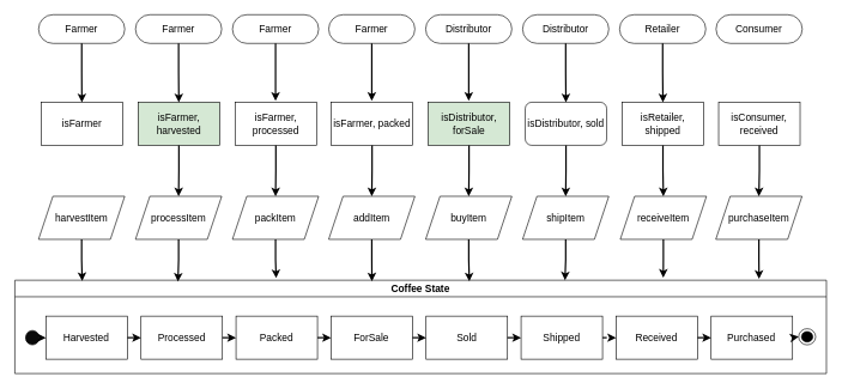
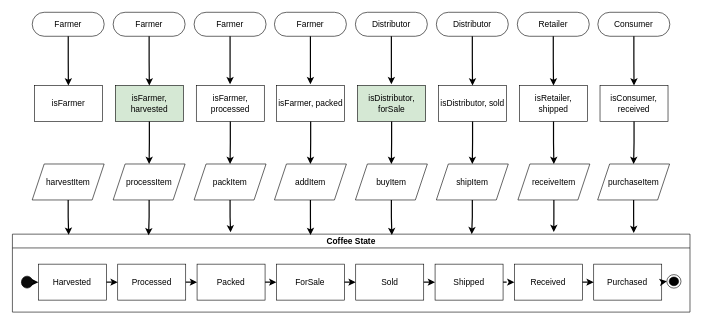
  <mxCell id="0" />
  <mxCell id="1" parent="0" />
  <mxCell id="2" value="Coffee State" style="swimlane;fillColor=none;fontSize=14;" parent="1" vertex="1"><mxGeometry x="20" y="390" width="1130" height="130" as="geometry"><mxRectangle x="20" y="710" width="110" height="23" as="alternateBounds" /></mxGeometry></mxCell>
  <mxCell id="3" value="" style="group" parent="2" vertex="1" connectable="0"><mxGeometry x="15" y="50" width="1100" height="60" as="geometry" /></mxCell>
  <mxCell id="4" value="ForSale" style="rounded=0;whiteSpace=wrap;html=1;fontSize=14;" parent="3" vertex="1"><mxGeometry x="425.258" width="113.402" height="60" as="geometry" /></mxCell>
  <mxCell id="5" value="Sold" style="rounded=0;whiteSpace=wrap;html=1;fontSize=14;" parent="3" vertex="1"><mxGeometry x="557.56" width="113.402" height="60" as="geometry" /></mxCell>
  <mxCell id="6" value="Shipped" style="rounded=0;whiteSpace=wrap;html=1;fontSize=14;" parent="3" vertex="1"><mxGeometry x="689.863" width="113.402" height="60" as="geometry" /></mxCell>
  <mxCell id="7" value="Received" style="rounded=0;whiteSpace=wrap;html=1;fontSize=14;" parent="3" vertex="1"><mxGeometry x="822.165" width="113.402" height="60" as="geometry" /></mxCell>
  <mxCell id="8" value="Purchased" style="rounded=0;whiteSpace=wrap;html=1;fontSize=14;" parent="3" vertex="1"><mxGeometry x="954.467" width="113.402" height="60" as="geometry" /></mxCell>
  <mxCell id="9" value="Packed" style="rounded=0;whiteSpace=wrap;html=1;fontSize=14;" parent="3" vertex="1"><mxGeometry x="292.955" width="113.402" height="60" as="geometry" /></mxCell>
  <mxCell id="10" value="Processed" style="rounded=0;whiteSpace=wrap;html=1;fontSize=14;" parent="3" vertex="1"><mxGeometry x="160.653" width="113.402" height="60" as="geometry" /></mxCell>
  <mxCell id="11" value="Harvested" style="rounded=0;whiteSpace=wrap;html=1;fontSize=14;" parent="3" vertex="1"><mxGeometry x="28.351" width="113.402" height="60" as="geometry" /></mxCell>
  <mxCell id="12" value="" style="endArrow=classic;html=1;strokeWidth=2;fontSize=14;exitX=1;exitY=0.5;exitDx=0;exitDy=0;entryX=0;entryY=0.5;entryDx=0;entryDy=0;" parent="3" source="11" target="10" edge="1"><mxGeometry width="50" height="50" relative="1" as="geometry"><mxPoint x="472.509" y="-230" as="sourcePoint" /><mxPoint x="519.759" y="-280" as="targetPoint" /></mxGeometry></mxCell>
  <mxCell id="13" value="" style="endArrow=classic;html=1;strokeWidth=2;fontSize=14;entryX=0;entryY=0.5;entryDx=0;entryDy=0;" parent="3" target="9" edge="1"><mxGeometry width="50" height="50" relative="1" as="geometry"><mxPoint x="274.055" y="30" as="sourcePoint" /><mxPoint x="170.103" y="40" as="targetPoint" /></mxGeometry></mxCell>
  <mxCell id="14" value="" style="endArrow=classic;html=1;strokeWidth=2;fontSize=14;exitX=1;exitY=0.5;exitDx=0;exitDy=0;entryX=0;entryY=0.5;entryDx=0;entryDy=0;" parent="3" source="7" target="8" edge="1"><mxGeometry width="50" height="50" relative="1" as="geometry"><mxPoint x="274.055" y="-340" as="sourcePoint" /><mxPoint x="463.058" y="-390" as="targetPoint" /></mxGeometry></mxCell>
  <mxCell id="15" value="" style="endArrow=classic;html=1;strokeWidth=2;fontSize=14;exitX=1;exitY=0.5;exitDx=0;exitDy=0;entryX=0;entryY=0.5;entryDx=0;entryDy=0;dashed=1;" parent="3" source="6" target="7" edge="1"><mxGeometry width="50" height="50" relative="1" as="geometry"><mxPoint x="283.505" y="-330" as="sourcePoint" /><mxPoint x="472.509" y="-380" as="targetPoint" /></mxGeometry></mxCell>
  <mxCell id="16" value="" style="endArrow=classic;html=1;strokeWidth=2;fontSize=14;exitX=1;exitY=0.5;exitDx=0;exitDy=0;entryX=0;entryY=0.5;entryDx=0;entryDy=0;" parent="3" source="5" target="6" edge="1"><mxGeometry width="50" height="50" relative="1" as="geometry"><mxPoint x="292.955" y="-320" as="sourcePoint" /><mxPoint x="481.959" y="-370" as="targetPoint" /></mxGeometry></mxCell>
  <mxCell id="17" value="" style="endArrow=classic;html=1;strokeWidth=2;fontSize=14;exitX=1;exitY=0.5;exitDx=0;exitDy=0;entryX=0;entryY=0.5;entryDx=0;entryDy=0;" parent="3" source="4" target="5" edge="1"><mxGeometry width="50" height="50" relative="1" as="geometry"><mxPoint x="302.405" y="-310" as="sourcePoint" /><mxPoint x="491.409" y="-360" as="targetPoint" /></mxGeometry></mxCell>
  <mxCell id="18" value="" style="endArrow=classic;html=1;strokeWidth=2;fontSize=14;exitX=1;exitY=0.5;exitDx=0;exitDy=0;entryX=0;entryY=0.5;entryDx=0;entryDy=0;" parent="3" source="9" target="4" edge="1"><mxGeometry width="50" height="50" relative="1" as="geometry"><mxPoint x="311.856" y="-300" as="sourcePoint" /><mxPoint x="500.859" y="-350" as="targetPoint" /></mxGeometry></mxCell>
  <mxCell id="19" value="" style="shape=mxgraph.bpmn.shape;html=1;verticalLabelPosition=bottom;labelBackgroundColor=#ffffff;verticalAlign=top;align=center;perimeter=ellipsePerimeter;outlineConnect=0;outline=standard;symbol=general;fontSize=14;fillColor=#0A0A0A;" parent="3" vertex="1"><mxGeometry y="20" width="18.9" height="20" as="geometry" /></mxCell>
  <mxCell id="20" value="" style="ellipse;html=1;shape=endState;fillColor=#000000;fontSize=14;" parent="3" vertex="1"><mxGeometry x="1076.379" y="17.5" width="23.621" height="22.5" as="geometry" /></mxCell>
  <mxCell id="21" value="" style="endArrow=classic;html=1;strokeWidth=2;fontSize=14;exitX=1;exitY=0.5;exitDx=0;exitDy=0;" parent="3" source="19" edge="1"><mxGeometry width="50" height="50" relative="1" as="geometry"><mxPoint x="151.203" y="40" as="sourcePoint" /><mxPoint x="28.351" y="30" as="targetPoint" /></mxGeometry></mxCell>
  <mxCell id="22" value="" style="endArrow=classic;html=1;strokeWidth=2;fontSize=14;exitX=1;exitY=0.5;exitDx=0;exitDy=0;entryX=0;entryY=0.5;entryDx=0;entryDy=0;" parent="3" source="8" target="20" edge="1"><mxGeometry width="50" height="50" relative="1" as="geometry"><mxPoint x="160.653" y="50" as="sourcePoint" /><mxPoint x="179.553" y="50" as="targetPoint" /></mxGeometry></mxCell>
  <mxCell id="23" value="" style="group" parent="1" vertex="1" connectable="0"><mxGeometry x="53.05" y="20" width="1063.3" height="40" as="geometry" /></mxCell>
  <mxCell id="24" value="Farmer" style="rounded=1;whiteSpace=wrap;html=1;fontSize=14;arcSize=50;fillColor=#FFFFFF;" parent="23" vertex="1"><mxGeometry width="120" height="40" as="geometry" /></mxCell>
  <mxCell id="25" value="Farmer" style="rounded=1;whiteSpace=wrap;html=1;fontSize=14;arcSize=50;fillColor=#FFFFFF;" parent="23" vertex="1"><mxGeometry x="134.95" width="120" height="40" as="geometry" /></mxCell>
  <mxCell id="26" value="Farmer" style="rounded=1;whiteSpace=wrap;html=1;fontSize=14;arcSize=50;fillColor=#FFFFFF;" parent="23" vertex="1"><mxGeometry x="269.95" width="120" height="40" as="geometry" /></mxCell>
  <mxCell id="27" value="Farmer" style="rounded=1;whiteSpace=wrap;html=1;fontSize=14;arcSize=50;fillColor=#FFFFFF;" parent="23" vertex="1"><mxGeometry x="403.95" width="120" height="40" as="geometry" /></mxCell>
  <mxCell id="28" value="Distributor" style="rounded=1;whiteSpace=wrap;html=1;fontSize=14;arcSize=50;fillColor=#FFFFFF;" parent="23" vertex="1"><mxGeometry x="538.95" width="120" height="40" as="geometry" /></mxCell>
  <mxCell id="29" value="Distributor" style="rounded=1;whiteSpace=wrap;html=1;fontSize=14;arcSize=50;fillColor=#FFFFFF;" parent="23" vertex="1"><mxGeometry x="673.95" width="120" height="40" as="geometry" /></mxCell>
  <mxCell id="30" value="Retailer" style="rounded=1;whiteSpace=wrap;html=1;fontSize=14;arcSize=50;fillColor=#FFFFFF;" parent="23" vertex="1"><mxGeometry x="808.95" width="120" height="40" as="geometry" /></mxCell>
  <mxCell id="31" value="Consumer" style="rounded=1;whiteSpace=wrap;html=1;fontSize=14;arcSize=50;fillColor=#FFFFFF;" parent="23" vertex="1"><mxGeometry x="943.3" width="120" height="40" as="geometry" /></mxCell>
  <mxCell id="32" value="" style="group" parent="1" vertex="1" connectable="0"><mxGeometry x="56.651" y="142" width="1056.702" height="60" as="geometry" /></mxCell>
  <mxCell id="33" value="isFarmer" style="rounded=0;whiteSpace=wrap;html=1;fontSize=14;" parent="32" vertex="1"><mxGeometry width="113.402" height="60" as="geometry" /></mxCell>
  <mxCell id="34" value="isFarmer, harvested" style="rounded=0;whiteSpace=wrap;html=1;fontSize=14;fillColor=#d5e8d4;" parent="32" vertex="1"><mxGeometry x="134.999" width="113.402" height="60" as="geometry" /></mxCell>
  <mxCell id="35" value="isFarmer, processed" style="rounded=0;whiteSpace=wrap;html=1;fontSize=14;" parent="32" vertex="1"><mxGeometry x="269.999" width="113.402" height="60" as="geometry" /></mxCell>
  <mxCell id="36" value="isFarmer, packed" style="rounded=0;whiteSpace=wrap;html=1;fontSize=14;" parent="32" vertex="1"><mxGeometry x="403.999" width="113.402" height="60" as="geometry" /></mxCell>
  <mxCell id="37" value="isDistributor, forSale" style="rounded=0;whiteSpace=wrap;html=1;fontSize=14;fillColor=#d5e8d4;" parent="32" vertex="1"><mxGeometry x="538.999" width="113.402" height="60" as="geometry" /></mxCell>
- <mxCell id="38" value="isDistributor, sold" style="whiteSpace=wrap;html=1;fontSize=14;rounded=1;" parent="32" vertex="1"><mxGeometry x="673.999" width="113.402" height="60" as="geometry" /></mxCell>
+ <mxCell id="38" value="isDistributor, sold" style="rounded=0;whiteSpace=wrap;html=1;fontSize=14;" parent="32" vertex="1"><mxGeometry x="673.999" width="113.402" height="60" as="geometry" /></mxCell>
  <mxCell id="39" value="isRetailer, shipped" style="rounded=0;whiteSpace=wrap;html=1;fontSize=14;" parent="32" vertex="1"><mxGeometry x="808.999" width="113.402" height="60" as="geometry" /></mxCell>
  <mxCell id="40" value="isConsumer, received" style="rounded=0;whiteSpace=wrap;html=1;fontSize=14;" parent="32" vertex="1"><mxGeometry x="943.3" width="113.402" height="60" as="geometry" /></mxCell>
  <mxCell id="41" value="" style="group" parent="1" vertex="1" connectable="0"><mxGeometry x="60" y="273" width="1050" height="60" as="geometry" /></mxCell>
  <mxCell id="42" value="harvestItem" style="shape=parallelogram;perimeter=parallelogramPerimeter;whiteSpace=wrap;html=1;fixedSize=1;strokeColor=#000000;fillColor=none;fontSize=14;" parent="41" vertex="1"><mxGeometry x="-7" width="120" height="60" as="geometry" /></mxCell>
  <mxCell id="43" value="processItem" style="shape=parallelogram;perimeter=parallelogramPerimeter;whiteSpace=wrap;html=1;fixedSize=1;strokeColor=#000000;fillColor=none;fontSize=14;" parent="41" vertex="1"><mxGeometry x="128" width="120" height="60" as="geometry" /></mxCell>
  <mxCell id="44" value="packItem" style="shape=parallelogram;perimeter=parallelogramPerimeter;whiteSpace=wrap;html=1;fixedSize=1;strokeColor=#000000;fillColor=none;fontSize=14;" parent="41" vertex="1"><mxGeometry x="263" width="120" height="60" as="geometry" /></mxCell>
  <mxCell id="45" value="addItem" style="shape=parallelogram;perimeter=parallelogramPerimeter;whiteSpace=wrap;html=1;fixedSize=1;strokeColor=#000000;fillColor=none;fontSize=14;" parent="41" vertex="1"><mxGeometry x="397" width="120" height="60" as="geometry" /></mxCell>
  <mxCell id="46" value="buyItem" style="shape=parallelogram;perimeter=parallelogramPerimeter;whiteSpace=wrap;html=1;fixedSize=1;strokeColor=#000000;fillColor=none;fontSize=14;" parent="41" vertex="1"><mxGeometry x="532" width="120" height="60" as="geometry" /></mxCell>
  <mxCell id="47" value="shipItem" style="shape=parallelogram;perimeter=parallelogramPerimeter;whiteSpace=wrap;html=1;fixedSize=1;strokeColor=#000000;fillColor=none;fontSize=14;" parent="41" vertex="1"><mxGeometry x="667" width="120" height="60" as="geometry" /></mxCell>
  <mxCell id="48" value="receiveItem" style="shape=parallelogram;perimeter=parallelogramPerimeter;whiteSpace=wrap;html=1;fixedSize=1;strokeColor=#000000;fillColor=none;fontSize=14;" parent="41" vertex="1"><mxGeometry x="803" width="120" height="60" as="geometry" /></mxCell>
  <mxCell id="49" value="purchaseItem" style="shape=parallelogram;perimeter=parallelogramPerimeter;whiteSpace=wrap;html=1;fixedSize=1;strokeColor=#000000;fillColor=none;fontSize=14;" parent="41" vertex="1"><mxGeometry x="936" width="120" height="60" as="geometry" /></mxCell>
  <mxCell id="50" style="edgeStyle=orthogonalEdgeStyle;rounded=0;jumpSize=6;orthogonalLoop=1;jettySize=auto;html=1;entryX=0.5;entryY=0;entryDx=0;entryDy=0;strokeWidth=2;fontSize=14;" parent="1" source="24" target="33" edge="1"><mxGeometry relative="1" as="geometry" /></mxCell>
  <mxCell id="51" style="edgeStyle=orthogonalEdgeStyle;rounded=0;jumpSize=6;orthogonalLoop=1;jettySize=auto;html=1;entryX=0.5;entryY=0;entryDx=0;entryDy=0;strokeWidth=2;fontSize=14;" parent="1" source="25" target="34" edge="1"><mxGeometry relative="1" as="geometry" /></mxCell>
  <mxCell id="52" style="edgeStyle=orthogonalEdgeStyle;rounded=0;jumpSize=6;orthogonalLoop=1;jettySize=auto;html=1;strokeWidth=2;fontSize=14;" parent="1" source="26" edge="1"><mxGeometry relative="1" as="geometry"><mxPoint x="383" y="140" as="targetPoint" /></mxGeometry></mxCell>
  <mxCell id="53" style="edgeStyle=orthogonalEdgeStyle;rounded=0;jumpSize=6;orthogonalLoop=1;jettySize=auto;html=1;strokeWidth=2;fontSize=14;" parent="1" source="27" edge="1"><mxGeometry relative="1" as="geometry"><mxPoint x="517" y="140" as="targetPoint" /></mxGeometry></mxCell>
  <mxCell id="54" style="edgeStyle=orthogonalEdgeStyle;rounded=0;jumpSize=6;orthogonalLoop=1;jettySize=auto;html=1;strokeWidth=2;fontSize=14;" parent="1" source="28" edge="1"><mxGeometry relative="1" as="geometry"><mxPoint x="652" y="140" as="targetPoint" /></mxGeometry></mxCell>
  <mxCell id="55" style="edgeStyle=orthogonalEdgeStyle;rounded=0;jumpSize=6;orthogonalLoop=1;jettySize=auto;html=1;entryX=0.5;entryY=0;entryDx=0;entryDy=0;strokeWidth=2;fontSize=14;" parent="1" source="29" target="38" edge="1"><mxGeometry relative="1" as="geometry" /></mxCell>
  <mxCell id="56" style="edgeStyle=orthogonalEdgeStyle;rounded=0;jumpSize=6;orthogonalLoop=1;jettySize=auto;html=1;strokeWidth=2;fontSize=14;" parent="1" source="30" target="39" edge="1"><mxGeometry relative="1" as="geometry" /></mxCell>
+ <mxCell id="57" style="edgeStyle=orthogonalEdgeStyle;rounded=0;jumpSize=6;orthogonalLoop=1;jettySize=auto;html=1;entryX=0.5;entryY=0;entryDx=0;entryDy=0;strokeWidth=2;fontSize=14;" parent="1" source="31" target="40" edge="1"><mxGeometry relative="1" as="geometry" /></mxCell>
  <mxCell id="58" style="edgeStyle=orthogonalEdgeStyle;rounded=0;jumpSize=6;orthogonalLoop=1;jettySize=auto;html=1;entryX=0.5;entryY=0;entryDx=0;entryDy=0;strokeWidth=2;fontSize=14;" parent="1" source="34" target="43" edge="1"><mxGeometry relative="1" as="geometry" /></mxCell>
  <mxCell id="59" style="edgeStyle=orthogonalEdgeStyle;rounded=0;jumpSize=6;orthogonalLoop=1;jettySize=auto;html=1;entryX=0.5;entryY=0;entryDx=0;entryDy=0;strokeWidth=2;fontSize=14;" parent="1" source="35" target="44" edge="1"><mxGeometry relative="1" as="geometry" /></mxCell>
  <mxCell id="60" style="edgeStyle=orthogonalEdgeStyle;rounded=0;jumpSize=6;orthogonalLoop=1;jettySize=auto;html=1;entryX=0.5;entryY=0;entryDx=0;entryDy=0;strokeWidth=2;fontSize=14;" parent="1" source="36" target="45" edge="1"><mxGeometry relative="1" as="geometry" /></mxCell>
  <mxCell id="61" style="edgeStyle=orthogonalEdgeStyle;rounded=0;jumpSize=6;orthogonalLoop=1;jettySize=auto;html=1;entryX=0.5;entryY=0;entryDx=0;entryDy=0;strokeWidth=2;fontSize=14;" parent="1" source="37" target="46" edge="1"><mxGeometry relative="1" as="geometry" /></mxCell>
  <mxCell id="62" style="edgeStyle=orthogonalEdgeStyle;rounded=0;jumpSize=6;orthogonalLoop=1;jettySize=auto;html=1;entryX=0.5;entryY=0;entryDx=0;entryDy=0;strokeWidth=2;fontSize=14;" parent="1" source="38" target="47" edge="1"><mxGeometry relative="1" as="geometry" /></mxCell>
  <mxCell id="63" style="edgeStyle=orthogonalEdgeStyle;rounded=0;jumpSize=6;orthogonalLoop=1;jettySize=auto;html=1;entryX=0.5;entryY=0;entryDx=0;entryDy=0;strokeWidth=2;fontSize=14;" parent="1" source="39" target="48" edge="1"><mxGeometry relative="1" as="geometry" /></mxCell>
  <mxCell id="64" style="edgeStyle=orthogonalEdgeStyle;rounded=0;jumpSize=6;orthogonalLoop=1;jettySize=auto;html=1;entryX=0.5;entryY=0;entryDx=0;entryDy=0;strokeWidth=2;fontSize=14;" parent="1" source="40" target="49" edge="1"><mxGeometry relative="1" as="geometry" /></mxCell>
  <mxCell id="65" style="edgeStyle=orthogonalEdgeStyle;rounded=0;jumpSize=6;orthogonalLoop=1;jettySize=auto;html=1;entryX=0.083;entryY=0.008;entryDx=0;entryDy=0;entryPerimeter=0;strokeWidth=2;fontSize=14;" parent="1" source="42" target="2" edge="1"><mxGeometry relative="1" as="geometry" /></mxCell>
  <mxCell id="66" style="edgeStyle=orthogonalEdgeStyle;rounded=0;jumpSize=6;orthogonalLoop=1;jettySize=auto;html=1;entryX=0.201;entryY=0.015;entryDx=0;entryDy=0;entryPerimeter=0;strokeWidth=2;fontSize=14;" parent="1" source="43" target="2" edge="1"><mxGeometry relative="1" as="geometry" /></mxCell>
  <mxCell id="67" style="edgeStyle=orthogonalEdgeStyle;rounded=0;jumpSize=6;orthogonalLoop=1;jettySize=auto;html=1;entryX=0.322;entryY=-0.023;entryDx=0;entryDy=0;entryPerimeter=0;strokeWidth=2;fontSize=14;" parent="1" source="44" target="2" edge="1"><mxGeometry relative="1" as="geometry" /></mxCell>
  <mxCell id="68" style="edgeStyle=orthogonalEdgeStyle;rounded=0;jumpSize=6;orthogonalLoop=1;jettySize=auto;html=1;entryX=0.44;entryY=0.012;entryDx=0;entryDy=0;entryPerimeter=0;strokeWidth=2;fontSize=14;" parent="1" source="45" target="2" edge="1"><mxGeometry relative="1" as="geometry" /></mxCell>
  <mxCell id="69" style="edgeStyle=orthogonalEdgeStyle;rounded=0;jumpSize=6;orthogonalLoop=1;jettySize=auto;html=1;entryX=0.56;entryY=0.012;entryDx=0;entryDy=0;entryPerimeter=0;strokeWidth=2;fontSize=14;" parent="1" source="46" target="2" edge="1"><mxGeometry relative="1" as="geometry" /></mxCell>
  <mxCell id="70" style="edgeStyle=orthogonalEdgeStyle;rounded=0;jumpSize=6;orthogonalLoop=1;jettySize=auto;html=1;strokeWidth=2;fontSize=14;" parent="1" source="47" edge="1"><mxGeometry relative="1" as="geometry"><mxPoint x="786" y="390" as="targetPoint" /></mxGeometry></mxCell>
  <mxCell id="71" style="edgeStyle=orthogonalEdgeStyle;rounded=0;jumpSize=6;orthogonalLoop=1;jettySize=auto;html=1;entryX=0.799;entryY=-0.027;entryDx=0;entryDy=0;entryPerimeter=0;strokeWidth=2;fontSize=14;" parent="1" source="48" target="2" edge="1"><mxGeometry relative="1" as="geometry" /></mxCell>
  <mxCell id="72" style="edgeStyle=orthogonalEdgeStyle;rounded=0;jumpSize=6;orthogonalLoop=1;jettySize=auto;html=1;entryX=0.917;entryY=-0.015;entryDx=0;entryDy=0;entryPerimeter=0;strokeWidth=2;fontSize=14;" parent="1" source="49" target="2" edge="1"><mxGeometry relative="1" as="geometry" /></mxCell>
